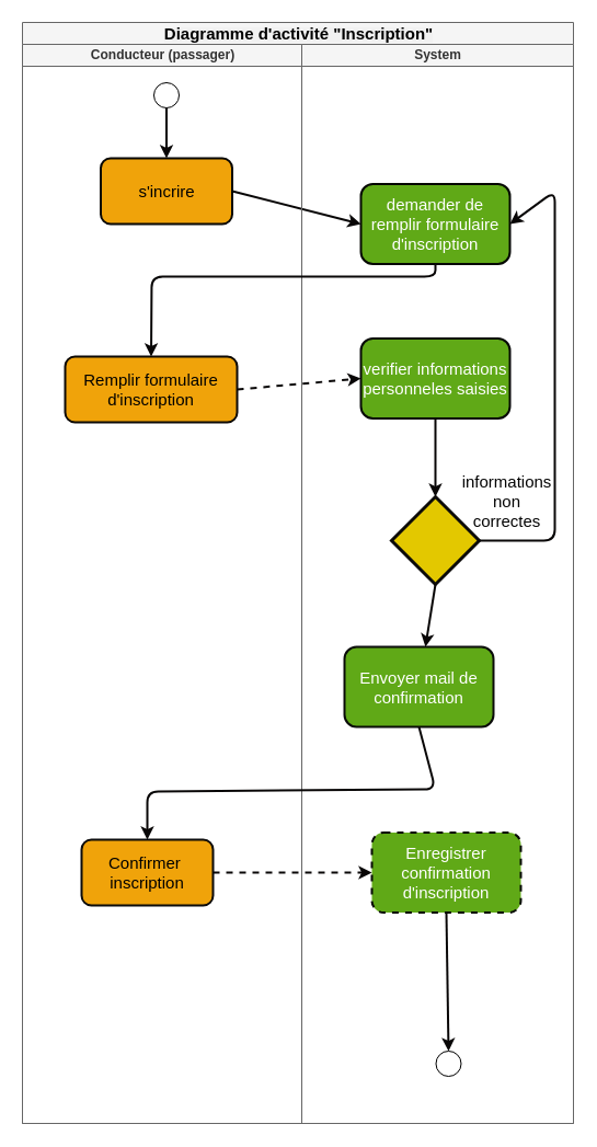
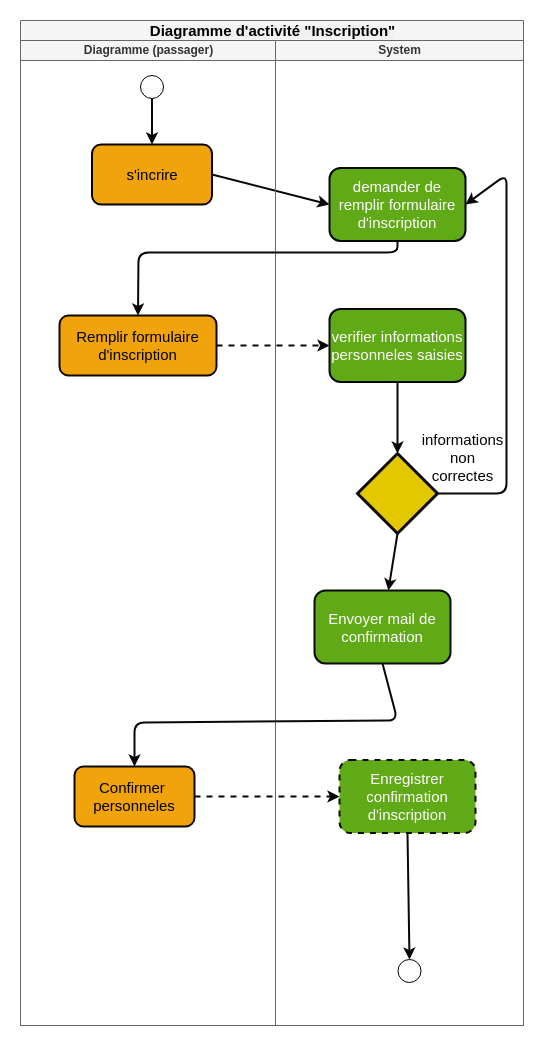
  <mxCell id="0" />
  <mxCell id="1" parent="0" />
  <mxCell id="2" value="&lt;span style=&quot;color: rgb(0, 0, 0); font-family: Calibri, sans-serif; text-align: start; background-color: rgb(241, 241, 241);&quot;&gt;&lt;font style=&quot;font-size: 15px;&quot;&gt;Diagramme d'activité &quot;Inscription&quot;&lt;/font&gt;&lt;/span&gt;" style="swimlane;childLayout=stackLayout;resizeParent=1;resizeParentMax=0;startSize=20;html=1;fontColor=#333333;labelBackgroundColor=none;fillColor=#f5f5f5;strokeColor=#666666;" vertex="1" parent="1"><mxGeometry x="20" y="20" width="503" height="1005" as="geometry" /></mxCell>
  <mxCell id="3" value="" style="endArrow=classic;html=1;fontSize=15;fontColor=#050505;entryX=0;entryY=0.5;entryDx=0;entryDy=0;strokeColor=#090707;strokeWidth=2;exitX=1;exitY=0.5;exitDx=0;exitDy=0;" edge="1" parent="2" source="5" target="12"><mxGeometry width="50" height="50" relative="1" as="geometry"><mxPoint x="141.5" y="88" as="sourcePoint" /><mxPoint x="141.5" y="134" as="targetPoint" /></mxGeometry></mxCell>
- <mxCell id="4" value="Conducteur (passager)" style="swimlane;startSize=20;html=1;strokeColor=#666666;fillColor=#f5f5f5;fontColor=#333333;" vertex="1" parent="2"><mxGeometry y="20" width="255" height="985" as="geometry" /></mxCell>
+ <mxCell id="4" value="Diagramme (passager)" style="swimlane;startSize=20;html=1;strokeColor=#666666;fillColor=#f5f5f5;fontColor=#333333;" vertex="1" parent="2"><mxGeometry y="20" width="255" height="985" as="geometry" /></mxCell>
  <mxCell id="5" value="s'incrire" style="rounded=1;whiteSpace=wrap;html=1;labelBackgroundColor=none;strokeColor=#070603;fontSize=15;fontColor=#000000;fillColor=#f0a30a;strokeWidth=2;" vertex="1" parent="4"><mxGeometry x="71.5" y="104" width="120" height="60" as="geometry" /></mxCell>
  <mxCell id="6" value="" style="ellipse;whiteSpace=wrap;html=1;aspect=fixed;labelBackgroundColor=none;strokeColor=#000000;fontSize=15;fontColor=#050505;" vertex="1" parent="4"><mxGeometry x="120" y="35" width="23" height="23" as="geometry" /></mxCell>
- <mxCell id="7" value="Remplir formulaire d'inscription" style="rounded=1;whiteSpace=wrap;html=1;labelBackgroundColor=none;strokeColor=#0c0804;fontSize=15;fontColor=#000000;fillColor=#f0a30a;strokeWidth=2;" vertex="1" parent="4"><mxGeometry x="39" y="285" width="157" height="60" as="geometry" /></mxCell>
- <mxCell id="8" value="Confirmer&amp;nbsp;&lt;br&gt;inscription" style="rounded=1;whiteSpace=wrap;html=1;labelBackgroundColor=none;strokeColor=#0b0a09;fontSize=15;fontColor=#000000;fillColor=#f0a30a;strokeWidth=2;" vertex="1" parent="4"><mxGeometry x="54" y="726" width="120" height="60" as="geometry" /></mxCell>
+ <mxCell id="7" value="Remplir formulaire d'inscription" style="rounded=1;whiteSpace=wrap;html=1;labelBackgroundColor=none;strokeColor=#0c0804;fontSize=15;fontColor=#000000;fillColor=#f0a30a;strokeWidth=2;" vertex="1" parent="4"><mxGeometry x="39" y="275" width="157" height="60" as="geometry" /></mxCell>
+ <mxCell id="8" value="Confirmer&amp;nbsp;&lt;br&gt;personneles" style="rounded=1;whiteSpace=wrap;html=1;labelBackgroundColor=none;strokeColor=#0b0a09;fontSize=15;fontColor=#000000;fillColor=#f0a30a;strokeWidth=2;" vertex="1" parent="4"><mxGeometry x="54" y="726" width="120" height="60" as="geometry" /></mxCell>
  <mxCell id="9" value="" style="endArrow=classic;html=1;fontSize=15;fontColor=#050505;entryX=0.5;entryY=0;entryDx=0;entryDy=0;strokeColor=#090707;strokeWidth=2;" edge="1" parent="4" source="6" target="5"><mxGeometry width="50" height="50" relative="1" as="geometry"><mxPoint x="153" y="277" as="sourcePoint" /><mxPoint x="203" y="227" as="targetPoint" /></mxGeometry></mxCell>
  <mxCell id="10" value="System" style="swimlane;startSize=20;html=1;strokeColor=#666666;fillColor=#f5f5f5;fontColor=#333333;" vertex="1" parent="2"><mxGeometry x="255" y="20" width="248" height="985" as="geometry"><mxRectangle x="255" y="20" width="32" height="985" as="alternateBounds" /></mxGeometry></mxCell>
  <mxCell id="11" value="" style="rhombus;whiteSpace=wrap;html=1;labelBackgroundColor=none;strokeColor=#0c0b09;fontSize=15;fontColor=#000000;fillColor=#e3c800;strokeWidth=3;" vertex="1" parent="10"><mxGeometry x="82" y="413" width="80" height="80" as="geometry" /></mxCell>
  <mxCell id="12" value="demander de remplir formulaire d'inscription" style="rounded=1;whiteSpace=wrap;html=1;labelBackgroundColor=none;strokeColor=#050803;fontSize=15;fontColor=#ffffff;fillColor=#60a917;strokeWidth=2;" vertex="1" parent="10"><mxGeometry x="54" y="127.5" width="136" height="73" as="geometry" /></mxCell>
  <mxCell id="13" value="verifier informations&lt;br&gt;personneles saisies" style="rounded=1;whiteSpace=wrap;html=1;labelBackgroundColor=none;strokeColor=#070907;fontSize=15;fontColor=#ffffff;fillColor=#60a917;strokeWidth=2;" vertex="1" parent="10"><mxGeometry x="54" y="268.5" width="136" height="73" as="geometry" /></mxCell>
  <mxCell id="14" value="Envoyer mail de confirmation" style="rounded=1;whiteSpace=wrap;html=1;labelBackgroundColor=none;strokeColor=#0a0c09;fontSize=15;fontColor=#ffffff;fillColor=#60a917;strokeWidth=2;" vertex="1" parent="10"><mxGeometry x="39" y="550" width="136" height="73" as="geometry" /></mxCell>
  <mxCell id="15" value="Enregistrer confirmation d'inscription" style="rounded=1;whiteSpace=wrap;html=1;labelBackgroundColor=none;strokeColor=#070a05;fontSize=15;fontColor=#ffffff;fillColor=#60a917;strokeWidth=2;dashed=1;" vertex="1" parent="10"><mxGeometry x="64" y="719.5" width="136" height="73" as="geometry" /></mxCell>
  <mxCell id="16" value="" style="ellipse;whiteSpace=wrap;html=1;aspect=fixed;labelBackgroundColor=none;strokeColor=#000000;fontSize=15;fontColor=#050505;" vertex="1" parent="10"><mxGeometry x="122.5" y="919" width="23" height="23" as="geometry" /></mxCell>
  <mxCell id="17" value="" style="endArrow=classic;html=1;fontSize=15;fontColor=#050505;entryX=0.5;entryY=0;entryDx=0;entryDy=0;strokeColor=#090707;strokeWidth=2;exitX=0.5;exitY=1;exitDx=0;exitDy=0;" edge="1" parent="10" source="13" target="11"><mxGeometry width="50" height="50" relative="1" as="geometry"><mxPoint x="80" y="384" as="sourcePoint" /><mxPoint x="197.5" y="384" as="targetPoint" /></mxGeometry></mxCell>
  <mxCell id="18" value="" style="endArrow=classic;html=1;fontSize=15;fontColor=#050505;entryX=1;entryY=0.5;entryDx=0;entryDy=0;strokeColor=#090707;strokeWidth=2;exitX=1;exitY=0.5;exitDx=0;exitDy=0;" edge="1" parent="10" source="11" target="12"><mxGeometry width="50" height="50" relative="1" as="geometry"><mxPoint x="134" y="386" as="sourcePoint" /><mxPoint x="251.5" y="386" as="targetPoint" /><Array as="points"><mxPoint x="231" y="453" /><mxPoint x="231" y="134" /></Array></mxGeometry></mxCell>
  <mxCell id="19" value="" style="endArrow=classic;html=1;fontSize=15;fontColor=#050505;strokeColor=#090707;strokeWidth=2;exitX=0.5;exitY=1;exitDx=0;exitDy=0;" edge="1" parent="10" source="11" target="14"><mxGeometry width="50" height="50" relative="1" as="geometry"><mxPoint x="82" y="477" as="sourcePoint" /><mxPoint x="82" y="548.5" as="targetPoint" /></mxGeometry></mxCell>
  <mxCell id="20" value="" style="endArrow=classic;html=1;fontSize=15;fontColor=#050505;strokeColor=#090707;strokeWidth=2;exitX=0.5;exitY=1;exitDx=0;exitDy=0;entryX=0.5;entryY=0;entryDx=0;entryDy=0;" edge="1" parent="10" source="15" target="16"><mxGeometry width="50" height="50" relative="1" as="geometry"><mxPoint x="159" y="827" as="sourcePoint" /><mxPoint x="180" y="895" as="targetPoint" /></mxGeometry></mxCell>
  <mxCell id="21" value="informations non correctes" style="text;html=1;strokeColor=none;fillColor=none;align=center;verticalAlign=middle;whiteSpace=wrap;rounded=0;labelBackgroundColor=none;fontSize=15;fontColor=#050505;" vertex="1" parent="10"><mxGeometry x="145.5" y="392" width="83" height="50" as="geometry" /></mxCell>
  <mxCell id="22" value="" style="endArrow=classic;html=1;fontSize=15;fontColor=#050505;entryX=0.5;entryY=0;entryDx=0;entryDy=0;strokeColor=#090707;strokeWidth=2;exitX=0.5;exitY=1;exitDx=0;exitDy=0;" edge="1" parent="2" source="12" target="7"><mxGeometry width="50" height="50" relative="1" as="geometry"><mxPoint x="359" y="197" as="sourcePoint" /><mxPoint x="284" y="248" as="targetPoint" /><Array as="points"><mxPoint x="377" y="232" /><mxPoint x="118" y="232" /></Array></mxGeometry></mxCell>
  <mxCell id="23" value="" style="endArrow=classic;html=1;fontSize=15;fontColor=#050505;entryX=0;entryY=0.5;entryDx=0;entryDy=0;strokeColor=#090707;strokeWidth=2;exitX=1;exitY=0.5;exitDx=0;exitDy=0;dashed=1;" edge="1" parent="2" source="7" target="13"><mxGeometry width="50" height="50" relative="1" as="geometry"><mxPoint x="210" y="299" as="sourcePoint" /><mxPoint x="327.5" y="299" as="targetPoint" /></mxGeometry></mxCell>
  <mxCell id="24" value="" style="endArrow=classic;html=1;fontSize=15;fontColor=#050505;strokeColor=#090707;strokeWidth=2;exitX=0.5;exitY=1;exitDx=0;exitDy=0;entryX=0.5;entryY=0;entryDx=0;entryDy=0;" edge="1" parent="2" source="14" target="8"><mxGeometry width="50" height="50" relative="1" as="geometry"><mxPoint x="358" y="665" as="sourcePoint" /><mxPoint x="358" y="722" as="targetPoint" /><Array as="points"><mxPoint x="377" y="700" /><mxPoint x="114" y="702" /></Array></mxGeometry></mxCell>
  <mxCell id="25" value="" style="endArrow=classic;html=1;fontSize=15;fontColor=#050505;strokeColor=#090707;strokeWidth=2;exitX=1;exitY=0.5;exitDx=0;exitDy=0;entryX=0;entryY=0.5;entryDx=0;entryDy=0;dashed=1;" edge="1" parent="2" source="8" target="15"><mxGeometry width="50" height="50" relative="1" as="geometry"><mxPoint x="387" y="523" as="sourcePoint" /><mxPoint x="387" y="580" as="targetPoint" /></mxGeometry></mxCell>
